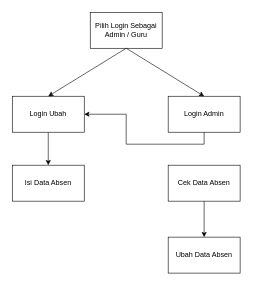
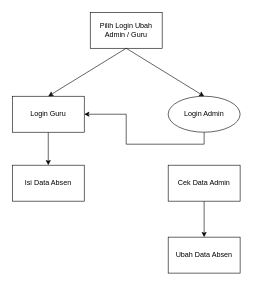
  <mxCell id="0" />
  <mxCell id="1" parent="0" />
- <mxCell id="2" value="Pilih Login Sebagai Admin / Guru" style="rounded=0;whiteSpace=wrap;html=1;" vertex="1" parent="1"><mxGeometry x="150" y="20" width="120" height="60" as="geometry" /></mxCell>
+ <mxCell id="2" value="Pilih Login Ubah Admin / Guru" style="rounded=0;whiteSpace=wrap;html=1;" vertex="1" parent="1"><mxGeometry x="150" y="20" width="120" height="60" as="geometry" /></mxCell>
  <mxCell id="3" style="edgeStyle=orthogonalEdgeStyle;rounded=0;orthogonalLoop=1;jettySize=auto;html=1;exitX=0.5;exitY=1;exitDx=0;exitDy=0;entryX=0.5;entryY=0;entryDx=0;entryDy=0;" edge="1" parent="1" source="4" target="7"><mxGeometry relative="1" as="geometry" /></mxCell>
- <mxCell id="4" value="Login Ubah" style="rounded=0;whiteSpace=wrap;html=1;" vertex="1" parent="1"><mxGeometry x="20" y="160" width="120" height="60" as="geometry" /></mxCell>
+ <mxCell id="4" value="Login Guru" style="rounded=0;whiteSpace=wrap;html=1;" vertex="1" parent="1"><mxGeometry x="20" y="160" width="120" height="60" as="geometry" /></mxCell>
  <mxCell id="5" style="edgeStyle=orthogonalEdgeStyle;rounded=0;orthogonalLoop=1;jettySize=auto;html=1;exitX=0.5;exitY=1;exitDx=0;exitDy=0;" edge="1" parent="1" source="6" target="4"><mxGeometry relative="1" as="geometry" /></mxCell>
- <mxCell id="6" value="Login Admin" style="rounded=0;whiteSpace=wrap;html=1;" vertex="1" parent="1"><mxGeometry x="280" y="160" width="120" height="60" as="geometry" /></mxCell>
+ <mxCell id="6" value="Login Admin" style="ellipse;whiteSpace=wrap;html=1;" vertex="1" parent="1"><mxGeometry x="280" y="160" width="120" height="60" as="geometry" /></mxCell>
  <mxCell id="7" value="Isi Data Absen" style="rounded=0;whiteSpace=wrap;html=1;" vertex="1" parent="1"><mxGeometry x="20" y="275" width="120" height="60" as="geometry" /></mxCell>
  <mxCell id="8" style="edgeStyle=orthogonalEdgeStyle;rounded=0;orthogonalLoop=1;jettySize=auto;html=1;exitX=0.5;exitY=1;exitDx=0;exitDy=0;entryX=0.5;entryY=0;entryDx=0;entryDy=0;" edge="1" parent="1" source="9" target="10"><mxGeometry relative="1" as="geometry" /></mxCell>
- <mxCell id="9" value="Cek Data Absen" style="rounded=0;whiteSpace=wrap;html=1;" vertex="1" parent="1"><mxGeometry x="280" y="275" width="120" height="60" as="geometry" /></mxCell>
+ <mxCell id="9" value="Cek Data Admin" style="rounded=0;whiteSpace=wrap;html=1;" vertex="1" parent="1"><mxGeometry x="280" y="275" width="120" height="60" as="geometry" /></mxCell>
  <mxCell id="10" value="Ubah Data Absen" style="rounded=0;whiteSpace=wrap;html=1;" vertex="1" parent="1"><mxGeometry x="280" y="395" width="120" height="60" as="geometry" /></mxCell>
  <mxCell id="11" value="" style="endArrow=none;startArrow=classic;html=1;rounded=0;entryX=0.5;entryY=1;entryDx=0;entryDy=0;exitX=0.5;exitY=0;exitDx=0;exitDy=0;startFill=1;" edge="1" parent="1" source="4" target="2"><mxGeometry width="50" height="50" relative="1" as="geometry"><mxPoint x="180" y="220" as="sourcePoint" /><mxPoint x="230" y="170" as="targetPoint" /><Array as="points" /></mxGeometry></mxCell>
  <mxCell id="12" value="" style="endArrow=none;startArrow=classic;html=1;rounded=0;exitX=0.5;exitY=0;exitDx=0;exitDy=0;startFill=1;" edge="1" parent="1" source="6"><mxGeometry width="50" height="50" relative="1" as="geometry"><mxPoint x="100" y="170" as="sourcePoint" /><mxPoint x="210" y="80" as="targetPoint" /><Array as="points" /></mxGeometry></mxCell>
